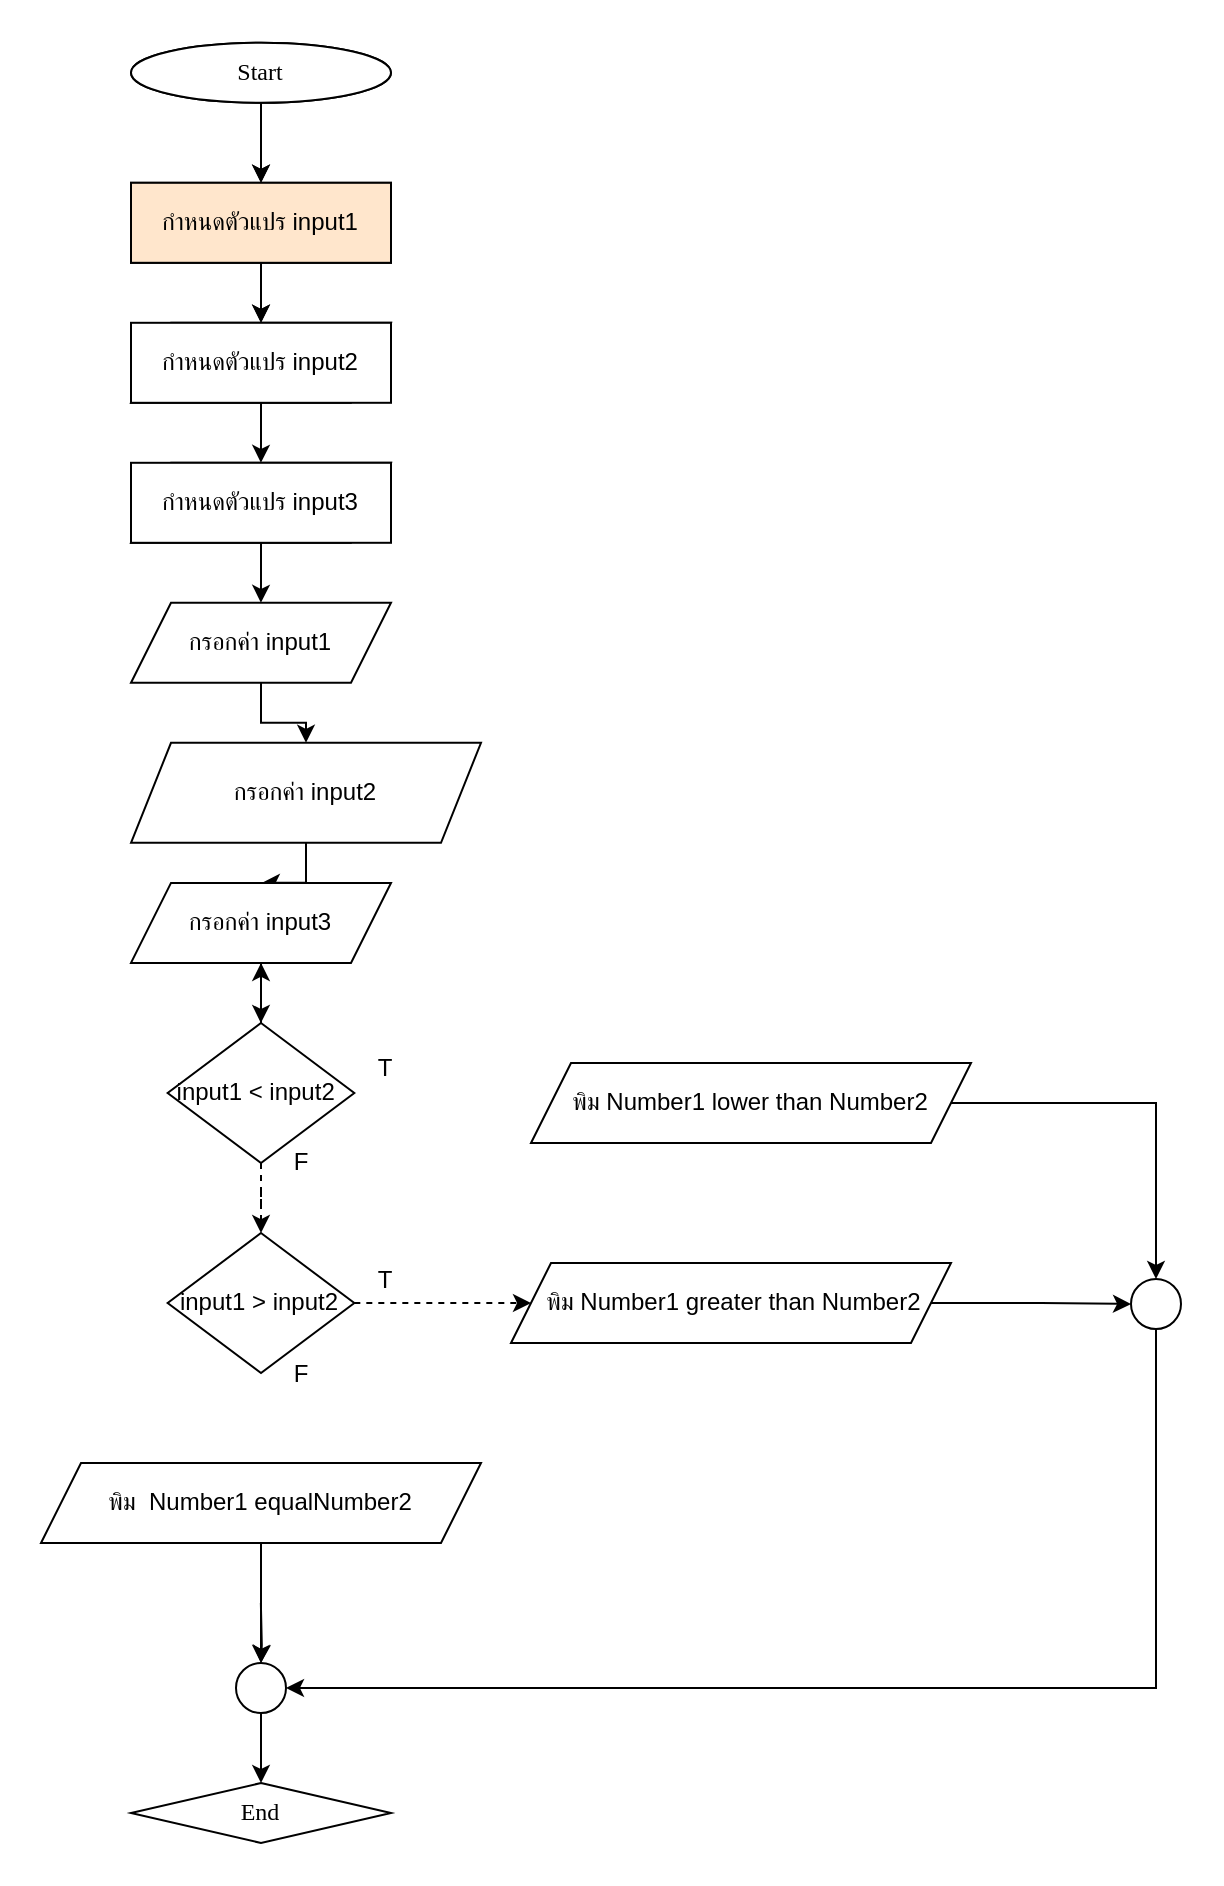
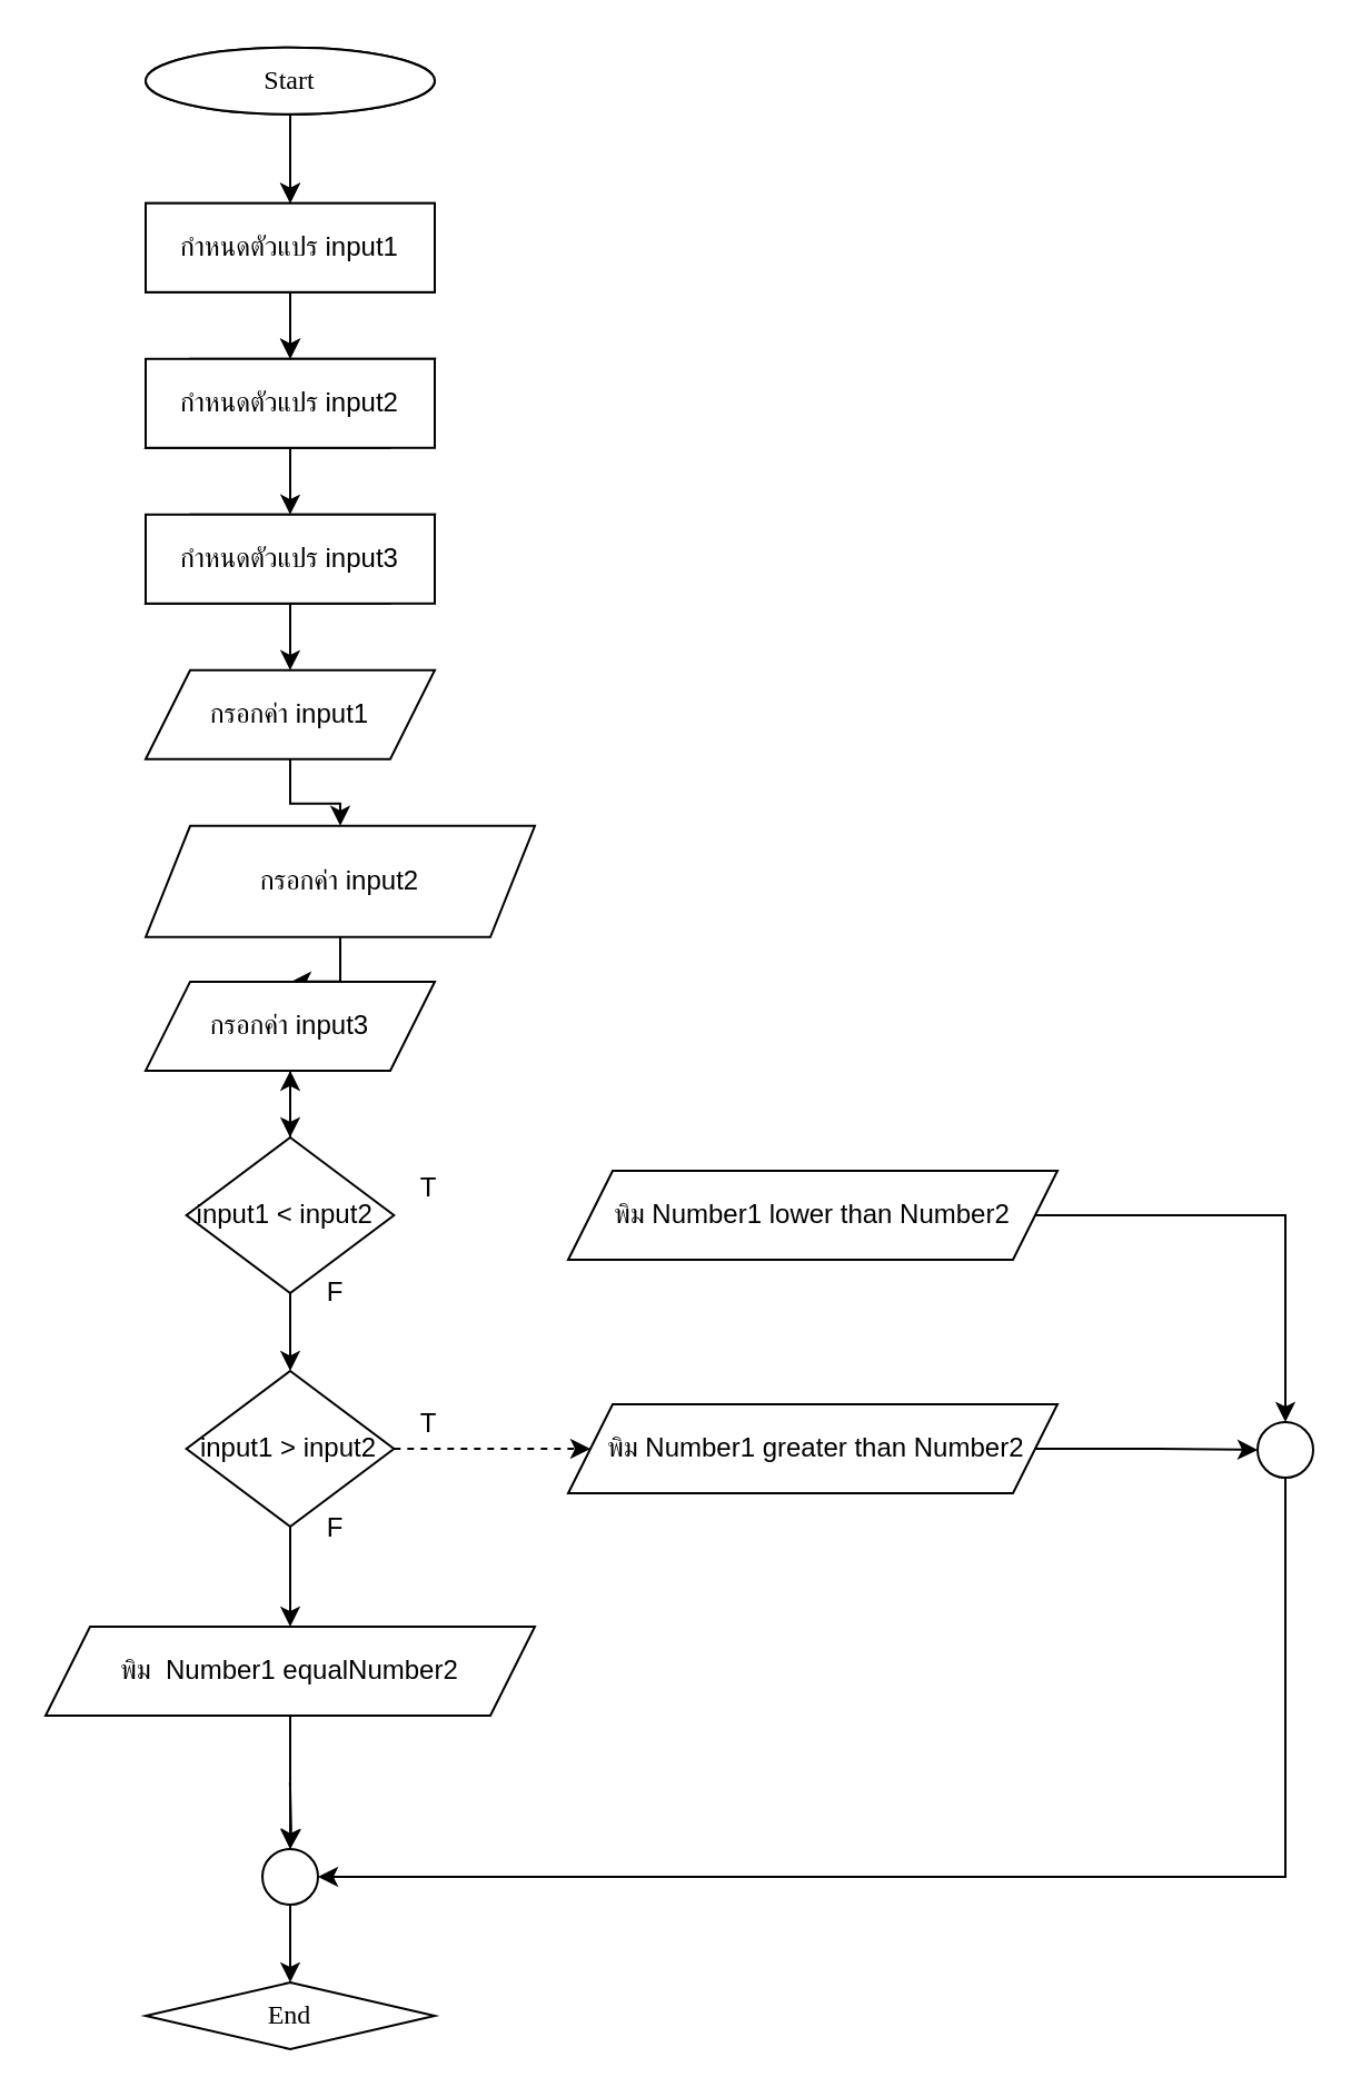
  <mxCell id="0" />
  <mxCell id="1" parent="0" />
  <mxCell id="2" value="" style="edgeStyle=orthogonalEdgeStyle;rounded=0;orthogonalLoop=1;jettySize=auto;html=1;" edge="1" parent="1" source="3" target="5"><mxGeometry relative="1" as="geometry" /></mxCell>
  <mxCell id="3" value="&lt;font data-font-src=&quot;https://fonts.googleapis.com/css?family=Sarabun&quot; face=&quot;Sarabun&quot;&gt;Start&lt;/font&gt;" style="ellipse;whiteSpace=wrap;html=1;" vertex="1" parent="1"><mxGeometry x="65" y="20.9" width="130" height="30" as="geometry" /></mxCell>
  <mxCell id="4" value="" style="edgeStyle=orthogonalEdgeStyle;rounded=0;orthogonalLoop=1;jettySize=auto;html=1;" edge="1" parent="1" source="5" target="6"><mxGeometry relative="1" as="geometry" /></mxCell>
  <mxCell id="5" value="กำหนดตัวแปร input" style="rounded=0;whiteSpace=wrap;html=1;" vertex="1" parent="1"><mxGeometry x="65" y="90.9" width="130" height="40" as="geometry" /></mxCell>
  <mxCell id="6" value="กรอกค่า input" style="shape=parallelogram;perimeter=parallelogramPerimeter;whiteSpace=wrap;html=1;fixedSize=1;" vertex="1" parent="1"><mxGeometry x="65" y="160.9" width="130" height="40" as="geometry" /></mxCell>
  <mxCell id="7" style="edgeStyle=orthogonalEdgeStyle;rounded=0;orthogonalLoop=1;jettySize=auto;html=1;entryX=0.5;entryY=0;entryDx=0;entryDy=0;" edge="1" parent="1" source="8" target="10"><mxGeometry relative="1" as="geometry" /></mxCell>
  <mxCell id="8" value="&lt;font data-font-src=&quot;https://fonts.googleapis.com/css?family=Sarabun&quot; face=&quot;Sarabun&quot;&gt;Start&lt;/font&gt;" style="ellipse;whiteSpace=wrap;html=1;" vertex="1" parent="1"><mxGeometry x="65" y="20.9" width="130" height="30" as="geometry" /></mxCell>
  <mxCell id="9" value="" style="edgeStyle=orthogonalEdgeStyle;rounded=0;orthogonalLoop=1;jettySize=auto;html=1;" edge="1" parent="1" source="10" target="14"><mxGeometry relative="1" as="geometry" /></mxCell>
- <mxCell id="10" value="กำหนดตัวแปร input1" style="rounded=0;whiteSpace=wrap;html=1;fillColor=#ffe6cc;" vertex="1" parent="1"><mxGeometry x="65" y="90.9" width="130" height="40" as="geometry" /></mxCell>
+ <mxCell id="10" value="กำหนดตัวแปร input1" style="rounded=0;whiteSpace=wrap;html=1;" vertex="1" parent="1"><mxGeometry x="65" y="90.9" width="130" height="40" as="geometry" /></mxCell>
  <mxCell id="11" value="" style="edgeStyle=orthogonalEdgeStyle;rounded=0;orthogonalLoop=1;jettySize=auto;html=1;" edge="1" parent="1" source="12" target="16"><mxGeometry relative="1" as="geometry" /></mxCell>
  <mxCell id="12" value="กรอกค่า input1" style="shape=parallelogram;perimeter=parallelogramPerimeter;whiteSpace=wrap;html=1;fixedSize=1;" vertex="1" parent="1"><mxGeometry x="65" y="300.9" width="130" height="40" as="geometry" /></mxCell>
  <mxCell id="13" value="" style="edgeStyle=orthogonalEdgeStyle;rounded=0;orthogonalLoop=1;jettySize=auto;html=1;" edge="1" parent="1" source="14"><mxGeometry relative="1" as="geometry"><mxPoint x="129.957" y="230.9" as="targetPoint" /></mxGeometry></mxCell>
  <mxCell id="14" value="กำหนดตัวแปร input2" style="rounded=0;whiteSpace=wrap;html=1;" vertex="1" parent="1"><mxGeometry x="65" y="160.9" width="130" height="40" as="geometry" /></mxCell>
  <mxCell id="15" value="" style="edgeStyle=orthogonalEdgeStyle;rounded=0;orthogonalLoop=1;jettySize=auto;html=1;" edge="1" parent="1" source="16"><mxGeometry relative="1" as="geometry"><mxPoint x="129.929" y="440.95" as="targetPoint" /></mxGeometry></mxCell>
  <mxCell id="16" value="กรอกค่า input2" style="shape=parallelogram;perimeter=parallelogramPerimeter;whiteSpace=wrap;html=1;fixedSize=1;" vertex="1" parent="1"><mxGeometry x="65" y="370.9" width="175" height="50" as="geometry" /></mxCell>
- <mxCell id="17" value="" style="edgeStyle=orthogonalEdgeStyle;rounded=0;orthogonalLoop=1;jettySize=auto;html=1;dashed=1;" edge="1" parent="1" source="19" target="24"><mxGeometry relative="1" as="geometry" /></mxCell>
+ <mxCell id="17" value="" style="edgeStyle=orthogonalEdgeStyle;rounded=0;orthogonalLoop=1;jettySize=auto;html=1;" edge="1" parent="1" source="19" target="24"><mxGeometry relative="1" as="geometry" /></mxCell>
  <mxCell id="18" value="" style="edgeStyle=orthogonalEdgeStyle;rounded=0;orthogonalLoop=1;jettySize=auto;html=1;" edge="1" parent="1" source="19" target="43"><mxGeometry relative="1" as="geometry" /></mxCell>
  <mxCell id="19" value="input1 &amp;lt; input2&amp;nbsp;" style="rhombus;whiteSpace=wrap;html=1;" vertex="1" parent="1"><mxGeometry x="83.33" y="511" width="93.33" height="70" as="geometry" /></mxCell>
  <mxCell id="20" style="edgeStyle=orthogonalEdgeStyle;rounded=0;orthogonalLoop=1;jettySize=auto;html=1;entryX=0.5;entryY=0;entryDx=0;entryDy=0;" edge="1" parent="1" source="21" target="32"><mxGeometry relative="1" as="geometry" /></mxCell>
- <mxCell id="21" value="พิม Number1 lower than Number2" style="shape=parallelogram;perimeter=parallelogramPerimeter;whiteSpace=wrap;html=1;fixedSize=1;" vertex="1" parent="1"><mxGeometry x="265" y="531" width="220" height="40" as="geometry" /></mxCell>
+ <mxCell id="21" value="พิม Number1 lower than Number2" style="shape=parallelogram;perimeter=parallelogramPerimeter;whiteSpace=wrap;html=1;fixedSize=1;" vertex="1" parent="1"><mxGeometry x="255" y="526" width="220" height="40" as="geometry" /></mxCell>
  <mxCell id="22" value="" style="edgeStyle=orthogonalEdgeStyle;rounded=0;orthogonalLoop=1;jettySize=auto;html=1;dashed=1;" edge="1" parent="1" source="24" target="26"><mxGeometry relative="1" as="geometry" /></mxCell>
+ <mxCell id="23" value="" style="edgeStyle=orthogonalEdgeStyle;rounded=0;orthogonalLoop=1;jettySize=auto;html=1;" edge="1" parent="1" source="24" target="29"><mxGeometry relative="1" as="geometry" /></mxCell>
  <mxCell id="24" value="input1 &amp;gt; input2" style="rhombus;whiteSpace=wrap;html=1;" vertex="1" parent="1"><mxGeometry x="83.33" y="616" width="93.33" height="70" as="geometry" /></mxCell>
  <mxCell id="25" value="" style="edgeStyle=orthogonalEdgeStyle;rounded=0;orthogonalLoop=1;jettySize=auto;html=1;" edge="1" parent="1" source="26" target="32"><mxGeometry relative="1" as="geometry" /></mxCell>
  <mxCell id="26" value="&amp;nbsp;พิม&amp;nbsp;Number1 greater than Number2" style="shape=parallelogram;perimeter=parallelogramPerimeter;whiteSpace=wrap;html=1;fixedSize=1;" vertex="1" parent="1"><mxGeometry x="255" y="631" width="220" height="40" as="geometry" /></mxCell>
  <mxCell id="27" value="" style="edgeStyle=orthogonalEdgeStyle;rounded=0;orthogonalLoop=1;jettySize=auto;html=1;" edge="1" parent="1" target="38"><mxGeometry relative="1" as="geometry"><mxPoint x="129.931" y="800.952" as="sourcePoint" /></mxGeometry></mxCell>
  <mxCell id="28" value="" style="edgeStyle=orthogonalEdgeStyle;rounded=0;orthogonalLoop=1;jettySize=auto;html=1;" edge="1" parent="1" source="29" target="38"><mxGeometry relative="1" as="geometry" /></mxCell>
  <mxCell id="29" value="พิม&amp;nbsp; Number1 equalNumber2" style="shape=parallelogram;perimeter=parallelogramPerimeter;whiteSpace=wrap;html=1;fixedSize=1;" vertex="1" parent="1"><mxGeometry x="20" y="731" width="220" height="40" as="geometry" /></mxCell>
  <mxCell id="30" value="&lt;font face=&quot;Sarabun&quot;&gt;End&lt;/font&gt;" style="rhombus;whiteSpace=wrap;html=1;" vertex="1" parent="1"><mxGeometry x="65" y="891" width="130" height="30" as="geometry" /></mxCell>
  <mxCell id="31" style="edgeStyle=orthogonalEdgeStyle;rounded=0;orthogonalLoop=1;jettySize=auto;html=1;entryX=1;entryY=0.5;entryDx=0;entryDy=0;exitX=0.5;exitY=1;exitDx=0;exitDy=0;" edge="1" parent="1" source="32" target="38"><mxGeometry relative="1" as="geometry"><Array as="points"><mxPoint x="577" y="843" /></Array></mxGeometry></mxCell>
  <mxCell id="32" value="" style="ellipse;whiteSpace=wrap;html=1;aspect=fixed;" vertex="1" parent="1"><mxGeometry x="565" y="639" width="25" height="25" as="geometry" /></mxCell>
  <mxCell id="33" value="T" style="text;html=1;align=center;verticalAlign=middle;resizable=0;points=[];autosize=1;strokeColor=none;fillColor=none;" vertex="1" parent="1"><mxGeometry x="176.66" y="519" width="30" height="30" as="geometry" /></mxCell>
  <mxCell id="34" value="F" style="text;html=1;align=center;verticalAlign=middle;resizable=0;points=[];autosize=1;strokeColor=none;fillColor=none;" vertex="1" parent="1"><mxGeometry x="135" y="566" width="30" height="30" as="geometry" /></mxCell>
  <mxCell id="35" value="F" style="text;html=1;align=center;verticalAlign=middle;resizable=0;points=[];autosize=1;strokeColor=none;fillColor=none;" vertex="1" parent="1"><mxGeometry x="135" y="672" width="30" height="30" as="geometry" /></mxCell>
  <mxCell id="36" value="T" style="text;html=1;align=center;verticalAlign=middle;resizable=0;points=[];autosize=1;strokeColor=none;fillColor=none;" vertex="1" parent="1"><mxGeometry x="176.66" y="625" width="30" height="30" as="geometry" /></mxCell>
  <mxCell id="37" value="" style="edgeStyle=orthogonalEdgeStyle;rounded=0;orthogonalLoop=1;jettySize=auto;html=1;" edge="1" parent="1" source="38" target="30"><mxGeometry relative="1" as="geometry" /></mxCell>
  <mxCell id="38" value="" style="ellipse;whiteSpace=wrap;html=1;aspect=fixed;" vertex="1" parent="1"><mxGeometry x="117.5" y="831" width="25" height="25" as="geometry" /></mxCell>
  <mxCell id="39" value="กรอกค่า input" style="shape=parallelogram;perimeter=parallelogramPerimeter;whiteSpace=wrap;html=1;fixedSize=1;" vertex="1" parent="1"><mxGeometry x="65" y="230.9" width="130" height="40" as="geometry" /></mxCell>
  <mxCell id="40" value="" style="edgeStyle=orthogonalEdgeStyle;rounded=0;orthogonalLoop=1;jettySize=auto;html=1;" edge="1" source="41" parent="1"><mxGeometry relative="1" as="geometry"><mxPoint x="129.957" y="300.9" as="targetPoint" /></mxGeometry></mxCell>
  <mxCell id="41" value="กำหนดตัวแปร input3" style="rounded=0;whiteSpace=wrap;html=1;" vertex="1" parent="1"><mxGeometry x="65" y="230.9" width="130" height="40" as="geometry" /></mxCell>
  <mxCell id="42" value="" style="edgeStyle=orthogonalEdgeStyle;rounded=0;orthogonalLoop=1;jettySize=auto;html=1;" edge="1" source="43" parent="1"><mxGeometry relative="1" as="geometry"><mxPoint x="129.929" y="511" as="targetPoint" /></mxGeometry></mxCell>
  <mxCell id="43" value="กรอกค่า input3" style="shape=parallelogram;perimeter=parallelogramPerimeter;whiteSpace=wrap;html=1;fixedSize=1;" vertex="1" parent="1"><mxGeometry x="65" y="440.95" width="130" height="40" as="geometry" /></mxCell>
